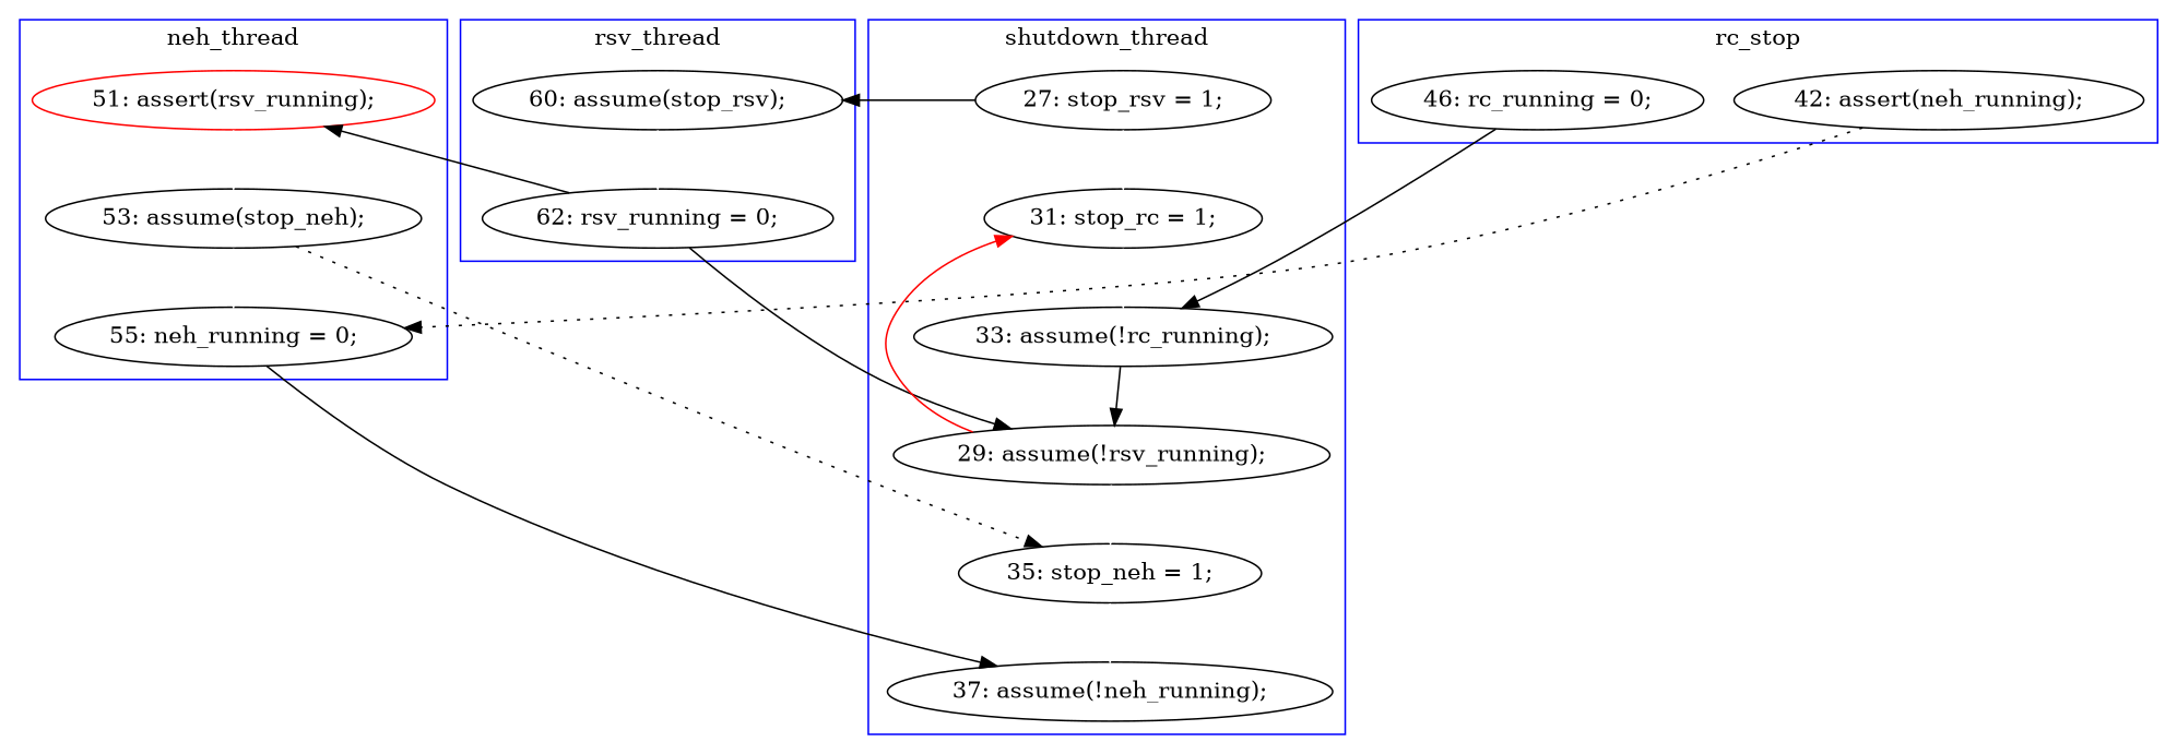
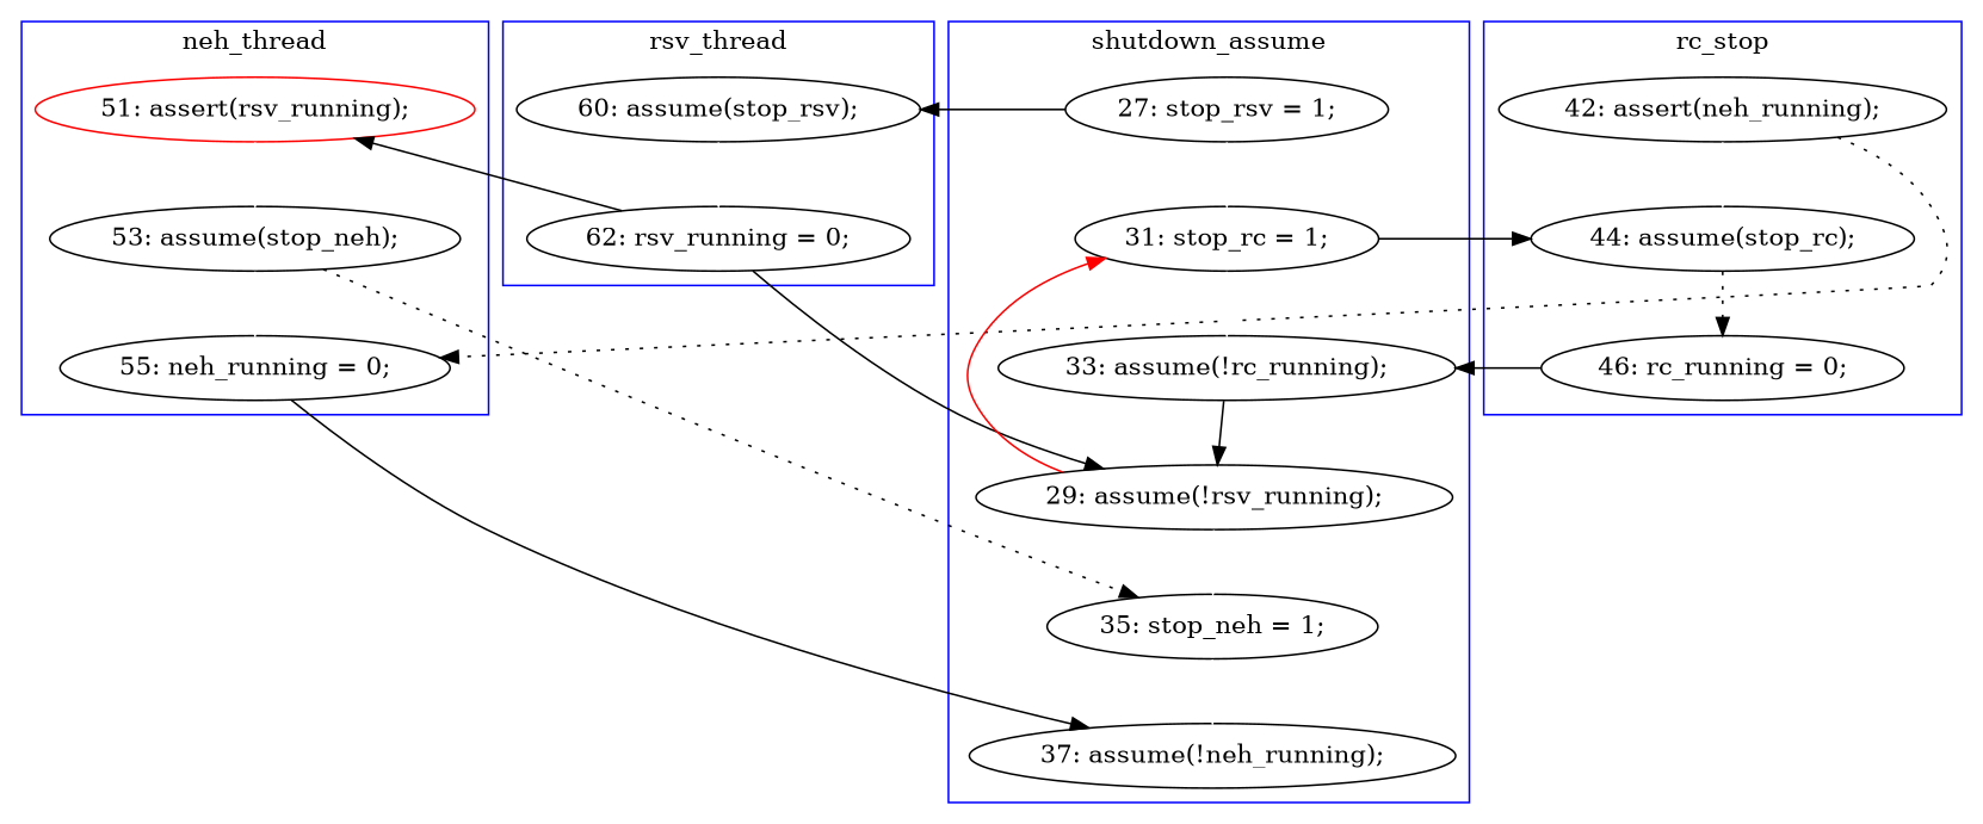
  digraph {
    edge [color=black style=solid]
    n1 [label="62: rsv_running = 0;"]
    n2 [label="60: assume(stop_rsv);"]
    n3 [label="42: assert(neh_running);"]
+   n4 [label="44: assume(stop_rc);"]
    n5 [label="46: rc_running = 0;"]
    n6 [color=red label="51: assert(rsv_running);"]
    n7 [label="55: neh_running = 0;"]
    n8 [label="53: assume(stop_neh);"]
    n9 [label="29: assume(!rsv_running);"]
    n10 [label="37: assume(!neh_running);"]
    n11 [label="33: assume(!rc_running);"]
    n12 [label="31: stop_rc = 1;"]
    n13 [label="35: stop_neh = 1;"]
    n14 [label="27: stop_rsv = 1;"]
    subgraph cluster_1 {
      color=blue
      label=rsv_thread
      n1
      n2
    }
    subgraph cluster_2 {
      color=blue
      label=rc_stop
      n3
+     n4
      n5
    }
    subgraph cluster_3 {
      color=blue
      label=neh_thread
      n6
      n7
      n8
    }
    subgraph cluster_4 {
      color=blue
-     label=shutdown_thread
+     label=shutdown_assume
      n9
      n10
      n11
      n12
      n13
      n14
    }
    n1 -> n6 [constraint=false]
    n1 -> n9 [constraint=false]
    n2 -> n1 [color=white]
+   n3 -> n4 [color=white]
    n3 -> n7 [constraint=false style=dotted]
+   n4 -> n5 [style=dotted]
    n5 -> n11 [constraint=false]
    n6 -> n8 [color=white]
    n7 -> n10 [constraint=false]
    n8 -> n7 [color=white]
    n8 -> n13 [constraint=false style=dotted]
    n9 -> n12 [color=red constraint=false]
    n9 -> n13 [color=white]
    n11 -> n9
+   n12 -> n4 [constraint=false]
    n12 -> n11 [color=white]
    n13 -> n10 [color=white]
    n14 -> n2 [constraint=false]
    n14 -> n12 [color=white]
  }
